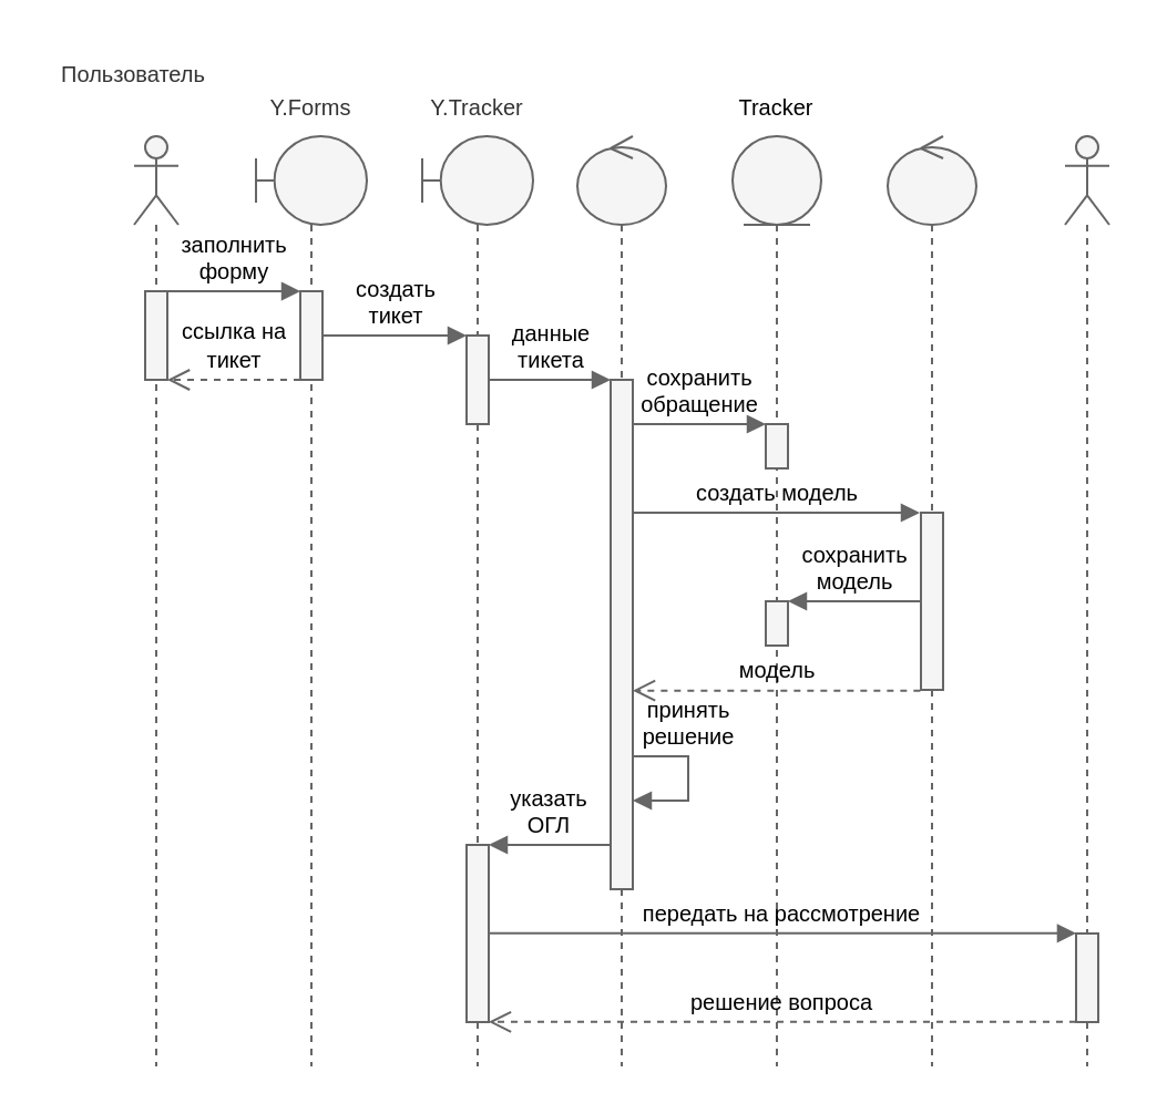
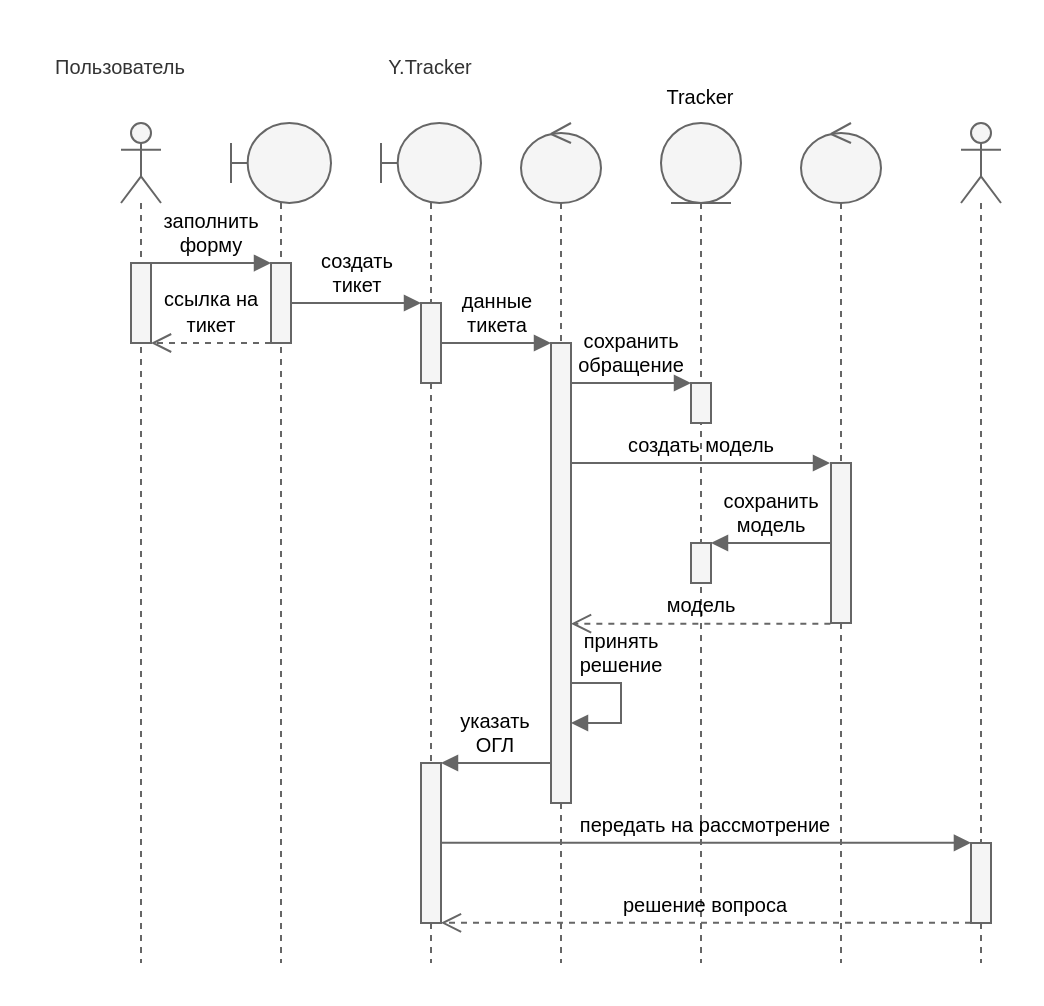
  <mxCell id="0" />
  <mxCell id="1" parent="0" />
  <mxCell id="2" value="" style="shape=umlLifeline;participant=umlActor;perimeter=lifelinePerimeter;whiteSpace=wrap;html=1;container=1;collapsible=0;recursiveResize=0;verticalAlign=top;spacingTop=36;labelBackgroundColor=#ffffff;outlineConnect=0;fillColor=#f5f5f5;strokeColor=#666666;fontColor=#333333;" parent="1" vertex="1"><mxGeometry x="60" y="61" width="20" height="420" as="geometry" /></mxCell>
  <mxCell id="3" value="" style="html=1;points=[];perimeter=orthogonalPerimeter;fillColor=#f5f5f5;strokeColor=#666666;fontColor=#333333;" parent="2" vertex="1"><mxGeometry x="5" y="70" width="10" height="40" as="geometry" /></mxCell>
  <mxCell id="4" value="" style="shape=umlLifeline;participant=umlBoundary;perimeter=lifelinePerimeter;whiteSpace=wrap;html=1;container=1;collapsible=0;recursiveResize=0;verticalAlign=top;spacingTop=36;labelBackgroundColor=#ffffff;outlineConnect=0;fillColor=#f5f5f5;strokeColor=#666666;fontColor=#333333;" parent="1" vertex="1"><mxGeometry x="115" y="61" width="50" height="420" as="geometry" /></mxCell>
  <mxCell id="5" value="" style="html=1;points=[];perimeter=orthogonalPerimeter;fontSize=10;align=center;fillColor=#f5f5f5;strokeColor=#666666;fontColor=#333333;" parent="4" vertex="1"><mxGeometry x="20" y="70" width="10" height="40" as="geometry" /></mxCell>
  <mxCell id="6" value="Пользователь" style="text;align=center;fontStyle=0;verticalAlign=middle;spacingLeft=3;spacingRight=3;rotatable=0;points=[[0,0.5],[1,0.5]];portConstraint=eastwest;fontSize=10;fillColor=none;strokeColor=none;fontColor=#333333;" parent="1" vertex="1"><mxGeometry x="20" y="20" width="80" height="26" as="geometry" /></mxCell>
- <mxCell id="7" value="Y.Forms" style="text;align=center;fontStyle=0;verticalAlign=middle;spacingLeft=3;spacingRight=3;rotatable=0;points=[[0,0.5],[1,0.5]];portConstraint=eastwest;fontSize=10;fillColor=none;strokeColor=none;fontColor=#333333;" parent="1" vertex="1"><mxGeometry x="110" y="35" width="60" height="26" as="geometry" /></mxCell>
  <mxCell id="8" value="заполнить&lt;br&gt;форму" style="html=1;verticalAlign=bottom;endArrow=block;fontSize=10;labelBackgroundColor=none;fontColor=#000000;fillColor=#f5f5f5;strokeColor=#666666;exitX=0.998;exitY=0.001;exitDx=0;exitDy=0;exitPerimeter=0;" parent="1" source="3" target="5" edge="1"><mxGeometry width="80" relative="1" as="geometry"><mxPoint x="80" y="121" as="sourcePoint" /><mxPoint x="290" y="141" as="targetPoint" /></mxGeometry></mxCell>
  <mxCell id="9" value="" style="shape=umlLifeline;participant=umlBoundary;perimeter=lifelinePerimeter;whiteSpace=wrap;html=1;container=1;collapsible=0;recursiveResize=0;verticalAlign=top;spacingTop=36;labelBackgroundColor=#ffffff;outlineConnect=0;fontSize=10;align=center;fillColor=#f5f5f5;strokeColor=#666666;fontColor=#333333;" parent="1" vertex="1"><mxGeometry x="190" y="61" width="50" height="420" as="geometry" /></mxCell>
  <mxCell id="10" value="" style="html=1;points=[];perimeter=orthogonalPerimeter;fontSize=10;align=center;fillColor=#f5f5f5;strokeColor=#666666;fontColor=#333333;" parent="9" vertex="1"><mxGeometry x="20" y="90" width="10" height="40" as="geometry" /></mxCell>
  <mxCell id="11" value="" style="html=1;points=[];perimeter=orthogonalPerimeter;fillColor=#f5f5f5;fontSize=10;fontColor=#333333;strokeColor=#666666;" vertex="1" parent="9"><mxGeometry x="20" y="320" width="10" height="80" as="geometry" /></mxCell>
- <mxCell id="12" value="Y.Tracker" style="text;align=center;fontStyle=0;verticalAlign=middle;spacingLeft=3;spacingRight=3;rotatable=0;points=[[0,0.5],[1,0.5]];portConstraint=eastwest;fontSize=10;fillColor=none;strokeColor=none;fontColor=#333333;" parent="1" vertex="1"><mxGeometry x="190" y="35" width="50" height="26" as="geometry" /></mxCell>
+ <mxCell id="12" value="Y.Tracker" style="text;align=center;fontStyle=0;verticalAlign=middle;spacingLeft=3;spacingRight=3;rotatable=0;points=[[0,0.5],[1,0.5]];portConstraint=eastwest;fontSize=10;fillColor=none;strokeColor=none;fontColor=#333333;" parent="1" vertex="1"><mxGeometry x="190" y="20" width="50" height="26" as="geometry" /></mxCell>
  <mxCell id="13" value="создать&lt;br&gt;тикет" style="html=1;verticalAlign=bottom;endArrow=block;labelBackgroundColor=none;fontSize=10;fontColor=#000000;fillColor=#f5f5f5;strokeColor=#666666;entryX=0;entryY=0;entryDx=0;entryDy=0;entryPerimeter=0;" parent="1" source="5" target="10" edge="1"><mxGeometry width="80" relative="1" as="geometry"><mxPoint x="181" y="141" as="sourcePoint" /><mxPoint x="270" y="141" as="targetPoint" /></mxGeometry></mxCell>
  <mxCell id="14" value="данные&lt;br&gt;тикета" style="html=1;verticalAlign=bottom;endArrow=block;labelBackgroundColor=none;fontSize=10;fontColor=#000000;fillColor=#f5f5f5;strokeColor=#666666;entryX=0;entryY=0;entryDx=0;entryDy=0;entryPerimeter=0;" parent="1" source="10" target="17" edge="1"><mxGeometry width="80" relative="1" as="geometry"><mxPoint x="300" y="161" as="sourcePoint" /><mxPoint x="315" y="171" as="targetPoint" /></mxGeometry></mxCell>
  <mxCell id="15" value="&lt;font style=&quot;font-size: 10px&quot;&gt;ссылка на&lt;br&gt;тикет&lt;/font&gt;" style="html=1;verticalAlign=bottom;endArrow=open;dashed=1;endSize=8;fillColor=#f5f5f5;strokeColor=#666666;labelBackgroundColor=none;fontColor=#000000;exitX=0;exitY=1;exitDx=0;exitDy=0;exitPerimeter=0;" edge="1" parent="1" source="5" target="3"><mxGeometry relative="1" as="geometry"><mxPoint x="150" y="181" as="sourcePoint" /><mxPoint x="70" y="181" as="targetPoint" /></mxGeometry></mxCell>
  <mxCell id="16" value="" style="shape=umlLifeline;participant=umlControl;perimeter=lifelinePerimeter;whiteSpace=wrap;html=1;container=1;collapsible=0;recursiveResize=0;verticalAlign=top;spacingTop=36;labelBackgroundColor=#ffffff;outlineConnect=0;fontColor=#333333;fillColor=#f5f5f5;strokeColor=#666666;" vertex="1" parent="1"><mxGeometry x="260" y="61" width="40" height="420" as="geometry" /></mxCell>
  <mxCell id="17" value="" style="html=1;points=[];perimeter=orthogonalPerimeter;fillColor=#f5f5f5;fontSize=10;fontColor=#333333;strokeColor=#666666;" vertex="1" parent="16"><mxGeometry x="15" y="110" width="10" height="230" as="geometry" /></mxCell>
  <mxCell id="18" value="принять&lt;br&gt;решение" style="html=1;verticalAlign=bottom;endArrow=block;labelBackgroundColor=none;strokeColor=#666666;fontSize=10;fontColor=#000000;fillColor=#f5f5f5;rounded=0;" edge="1" parent="16" source="17" target="17"><mxGeometry x="-0.286" width="80" relative="1" as="geometry"><mxPoint x="30" y="270" as="sourcePoint" /><mxPoint x="110" y="270" as="targetPoint" /><Array as="points"><mxPoint x="50" y="280" /><mxPoint x="50" y="300" /></Array><mxPoint as="offset" /></mxGeometry></mxCell>
  <mxCell id="19" value="" style="shape=umlLifeline;participant=umlEntity;perimeter=lifelinePerimeter;whiteSpace=wrap;html=1;container=1;collapsible=0;recursiveResize=0;verticalAlign=top;spacingTop=36;labelBackgroundColor=#ffffff;outlineConnect=0;fillColor=#f5f5f5;fontSize=10;fontColor=#333333;strokeColor=#666666;" vertex="1" parent="1"><mxGeometry x="330" y="61" width="40" height="420" as="geometry" /></mxCell>
  <mxCell id="20" value="" style="html=1;points=[];perimeter=orthogonalPerimeter;fillColor=#f5f5f5;fontSize=10;fontColor=#333333;strokeColor=#666666;" vertex="1" parent="19"><mxGeometry x="15" y="210" width="10" height="20" as="geometry" /></mxCell>
  <mxCell id="21" value="" style="html=1;points=[];perimeter=orthogonalPerimeter;fillColor=#f5f5f5;fontSize=10;fontColor=#333333;strokeColor=#666666;" vertex="1" parent="19"><mxGeometry x="15" y="130" width="10" height="20" as="geometry" /></mxCell>
  <mxCell id="22" value="Tracker" style="text;align=center;fontStyle=0;verticalAlign=middle;spacingLeft=3;spacingRight=3;strokeColor=none;rotatable=0;points=[[0,0.5],[1,0.5]];portConstraint=eastwest;fillColor=none;fontSize=10;fontColor=#000000;" vertex="1" parent="1"><mxGeometry x="320" y="35" width="60" height="26" as="geometry" /></mxCell>
  <mxCell id="23" value="сохранить&lt;br&gt;модель" style="html=1;verticalAlign=bottom;endArrow=block;labelBackgroundColor=none;strokeColor=#666666;fontSize=10;fontColor=#000000;fillColor=#f5f5f5;entryX=1;entryY=0;entryDx=0;entryDy=0;entryPerimeter=0;" edge="1" parent="1" source="25" target="20"><mxGeometry width="80" relative="1" as="geometry"><mxPoint x="305" y="241" as="sourcePoint" /><mxPoint x="370" y="211" as="targetPoint" /></mxGeometry></mxCell>
  <mxCell id="24" value="" style="shape=umlLifeline;participant=umlControl;perimeter=lifelinePerimeter;whiteSpace=wrap;html=1;container=1;collapsible=0;recursiveResize=0;verticalAlign=top;spacingTop=36;labelBackgroundColor=#ffffff;outlineConnect=0;fillColor=#f5f5f5;fontSize=10;fontColor=#333333;strokeColor=#666666;" vertex="1" parent="1"><mxGeometry x="400" y="61" width="40" height="420" as="geometry" /></mxCell>
  <mxCell id="25" value="" style="html=1;points=[];perimeter=orthogonalPerimeter;fillColor=#f5f5f5;fontSize=10;fontColor=#333333;strokeColor=#666666;" vertex="1" parent="24"><mxGeometry x="15" y="170" width="10" height="80" as="geometry" /></mxCell>
  <mxCell id="26" value="создать модель" style="html=1;verticalAlign=bottom;endArrow=block;labelBackgroundColor=none;fontSize=10;fontColor=#000000;rounded=0;fillColor=#f5f5f5;strokeColor=#666666;entryX=-0.05;entryY=0;entryDx=0;entryDy=0;entryPerimeter=0;" edge="1" parent="1" source="17" target="25"><mxGeometry x="0.005" width="80" relative="1" as="geometry"><mxPoint x="310" y="191" as="sourcePoint" /><mxPoint x="390" y="191" as="targetPoint" /><Array as="points" /><mxPoint as="offset" /></mxGeometry></mxCell>
  <mxCell id="27" value="модель" style="html=1;verticalAlign=bottom;endArrow=open;dashed=1;endSize=8;labelBackgroundColor=none;strokeColor=#666666;fontSize=10;fontColor=#000000;exitX=-0.033;exitY=1.004;exitDx=0;exitDy=0;exitPerimeter=0;fillColor=#f5f5f5;" edge="1" parent="1" source="25" target="17"><mxGeometry relative="1" as="geometry"><mxPoint x="400" y="271" as="sourcePoint" /><mxPoint x="320" y="271" as="targetPoint" /></mxGeometry></mxCell>
  <mxCell id="28" value="сохранить&lt;br&gt;обращение" style="html=1;verticalAlign=bottom;endArrow=block;labelBackgroundColor=none;strokeColor=#666666;fontSize=10;fontColor=#000000;entryX=0;entryY=0;entryDx=0;entryDy=0;entryPerimeter=0;fillColor=#f5f5f5;" edge="1" parent="1" source="17" target="21"><mxGeometry width="80" relative="1" as="geometry"><mxPoint x="310" y="191" as="sourcePoint" /><mxPoint x="390" y="191" as="targetPoint" /></mxGeometry></mxCell>
  <mxCell id="29" value="указать&lt;br&gt;ОГЛ" style="html=1;verticalAlign=bottom;endArrow=block;labelBackgroundColor=none;strokeColor=#666666;fontSize=10;fontColor=#000000;fillColor=#f5f5f5;entryX=1;entryY=0;entryDx=0;entryDy=0;entryPerimeter=0;" edge="1" parent="1" source="17" target="11"><mxGeometry width="80" relative="1" as="geometry"><mxPoint x="290" y="381" as="sourcePoint" /><mxPoint x="240" y="381" as="targetPoint" /></mxGeometry></mxCell>
  <mxCell id="30" value="" style="shape=umlLifeline;participant=umlActor;perimeter=lifelinePerimeter;whiteSpace=wrap;html=1;container=1;collapsible=0;recursiveResize=0;verticalAlign=top;spacingTop=36;labelBackgroundColor=#ffffff;outlineConnect=0;fillColor=#f5f5f5;fontSize=10;fontColor=#333333;strokeColor=#666666;" vertex="1" parent="1"><mxGeometry x="480" y="61" width="20" height="420" as="geometry" /></mxCell>
  <mxCell id="31" value="" style="html=1;points=[];perimeter=orthogonalPerimeter;fillColor=#f5f5f5;fontSize=10;fontColor=#333333;strokeColor=#666666;" vertex="1" parent="30"><mxGeometry x="5" y="360" width="10" height="40" as="geometry" /></mxCell>
  <mxCell id="32" value="передать на рассмотрение" style="html=1;verticalAlign=bottom;endArrow=block;labelBackgroundColor=none;strokeColor=#666666;fontSize=10;fontColor=#000000;fillColor=#f5f5f5;entryX=-0.003;entryY=-0.003;entryDx=0;entryDy=0;entryPerimeter=0;" edge="1" parent="1" source="11" target="31"><mxGeometry width="80" relative="1" as="geometry"><mxPoint x="220" y="421" as="sourcePoint" /><mxPoint x="490" y="421" as="targetPoint" /></mxGeometry></mxCell>
  <mxCell id="33" value="решение вопроса" style="html=1;verticalAlign=bottom;endArrow=open;dashed=1;endSize=8;labelBackgroundColor=none;strokeColor=#666666;fontSize=10;fontColor=#000000;fillColor=#f5f5f5;entryX=0.996;entryY=0.999;entryDx=0;entryDy=0;entryPerimeter=0;" edge="1" parent="1" source="31" target="11"><mxGeometry relative="1" as="geometry"><mxPoint x="440" y="461" as="sourcePoint" /><mxPoint x="219.98" y="460.88" as="targetPoint" /></mxGeometry></mxCell>
